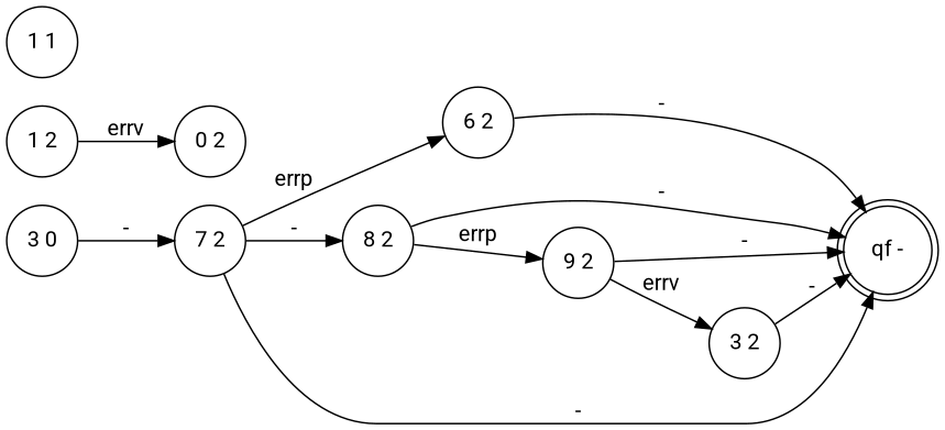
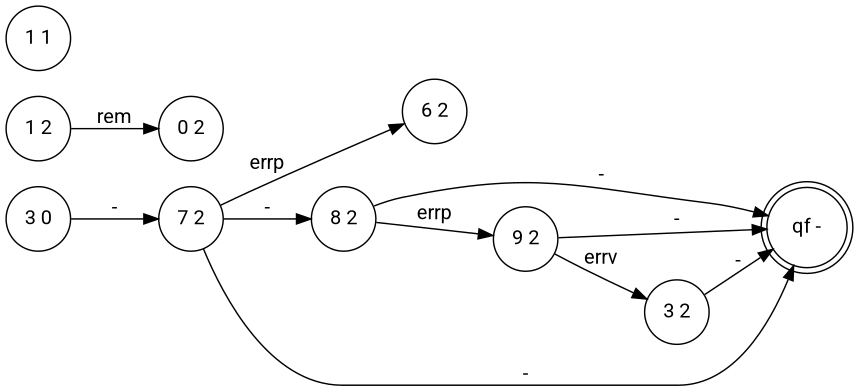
  digraph {
    fontname=Roboto
    rankdir=LR
    node [fontname=Roboto shape=circle]
    edge [fontname=Roboto]
    "7 2"
    "6 2"
    "8 2"
    "qf -" [shape=doublecircle]
    "9 2"
    "3 2"
    "1 2"
    "0 2"
    n9 [label="3 0"]
    "1 1"
    "7 2" -> "6 2" [label=errp]
    "7 2" -> "8 2" [label="-"]
    "7 2" -> "qf -" [label="-"]
-   "6 2" -> "qf -" [label="-"]
    "8 2" -> "qf -" [label="-"]
    "8 2" -> "9 2" [label=errp]
    "9 2" -> "qf -" [label="-"]
    "9 2" -> "3 2" [label=errv]
    "3 2" -> "qf -" [label="-"]
-   "1 2" -> "0 2" [label=errv]
+   "1 2" -> "0 2" [label=rem]
    n9 -> "7 2" [label="-"]
  }
